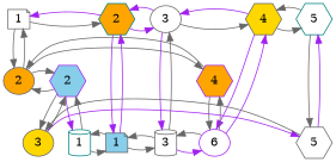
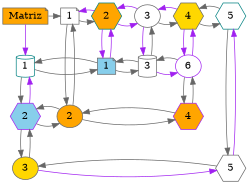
  digraph {
    rankdir=TB
    node [group=0 shape=hexagon style=filled fillcolor=white color=gray40]
    edge [color=gray40]
+   n1 [height=.1 label=Matriz shape=note width=.1 fillcolor=orange]
    n2 [group=1 height=.1 label=1 shape=note width=.1]
    n3 [group=2 height=.1 label=2 width=.1 fillcolor=orange color=teal]
    n4 [group=3 height=.1 label=3 shape=ellipse width=.1]
    n5 [group=4 height=.1 label=4 width=.1 fillcolor=gold]
    n6 [group=5 height=.1 label=5 width=.1 color=teal]
    n7 [height=.1 label=1 shape=cylinder width=.1 color=teal]
    n8 [group=2 height=.1 label=1 shape=note width=.1 fillcolor=skyblue]
    n9 [group=3 height=.1 label=3 shape=cylinder width=.1]
    n10 [group=4 height=.1 label=6 shape=ellipse width=.1 color=purple]
    n11 [height=.1 label=2 width=.1 fillcolor=skyblue color=purple]
    n12 [group=1 height=.1 label=2 shape=ellipse width=.1 fillcolor=orange]
    n13 [group=4 height=.1 label=4 width=.1 fillcolor=orange color=purple]
    n14 [height=.1 label=3 shape=ellipse width=.1 fillcolor=gold]
    n15 [group=5 height=.1 label=5 width=.1]
    subgraph sub_1 {
      rank=same
+     n1
      n2
      n3
      n4
      n5
      n6
    }
    subgraph sub_2 {
      rank=same
      n7
      n8
      n9
      n10
    }
    subgraph sub_3 {
      rank=same
      n11
      n12
      n13
    }
    subgraph sub_4 {
      rank=same
      n14
      n15
    }
+   n1 -> n2
+   n1 -> n7 [color=purple]
    n2 -> n3
    n2 -> n12
    n3 -> n2 [color=purple]
    n3 -> n4 [color=purple]
    n3 -> n8 [color=purple]
    n4 -> n3 [color=purple]
    n4 -> n5
    n4 -> n9 [color=purple]
    n5 -> n4 [color=purple]
    n5 -> n6
    n5 -> n10 [color=purple]
    n6 -> n5
    n6 -> n15
    n7 -> n8
    n7 -> n11
    n8 -> n3 [color=purple]
    n8 -> n7
    n8 -> n9
    n9 -> n4
    n9 -> n8
    n9 -> n10 [color=purple]
    n10 -> n5 [color=purple]
    n10 -> n9
    n10 -> n13
    n11 -> n7 [color=purple]
    n11 -> n12
    n11 -> n14
    n12 -> n2
    n12 -> n11
    n12 -> n13
    n13 -> n10
    n13 -> n12
    n14 -> n11
    n14 -> n15 [color=purple]
    n15 -> n6 [color=purple]
    n15 -> n14
  }
